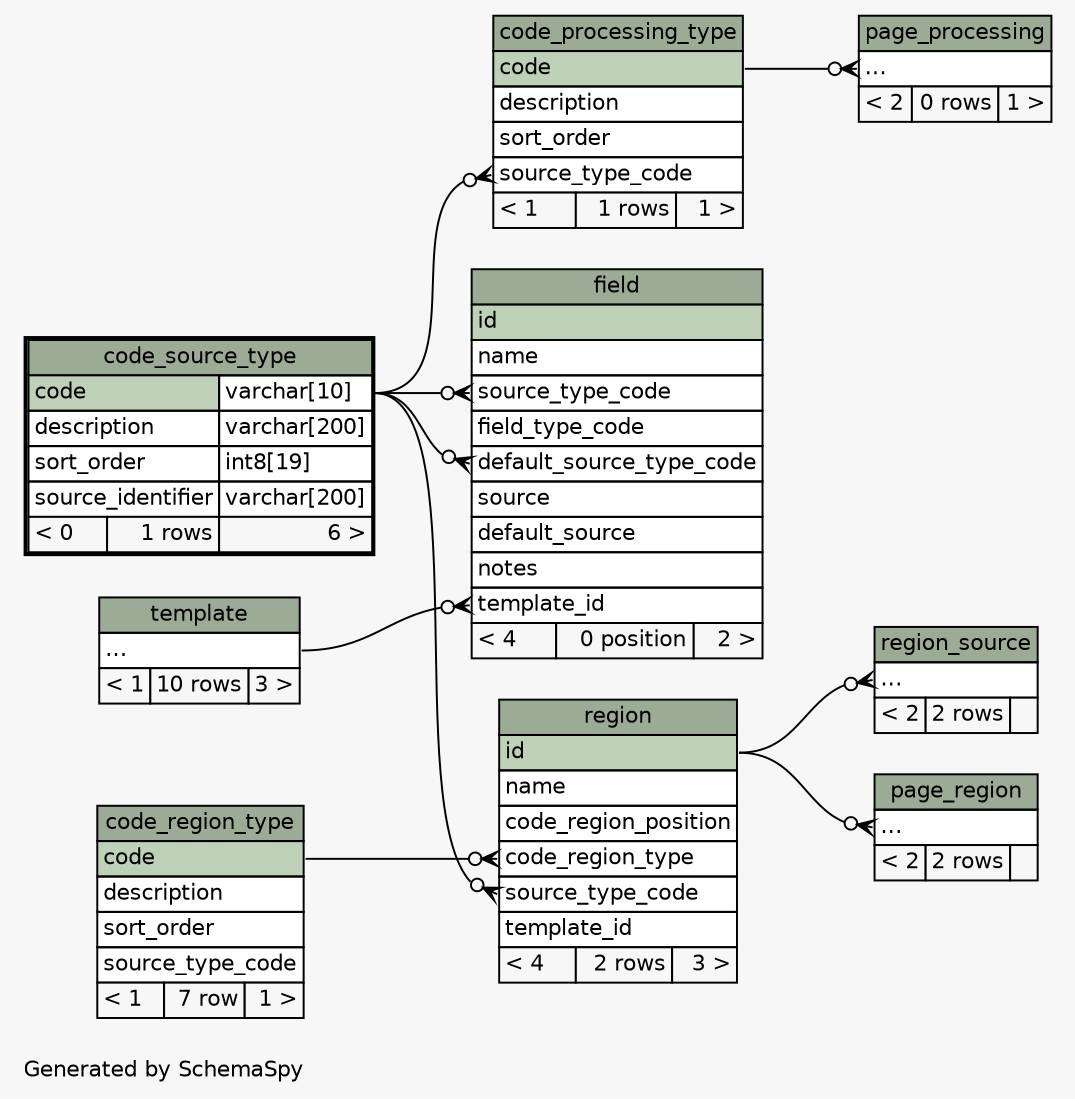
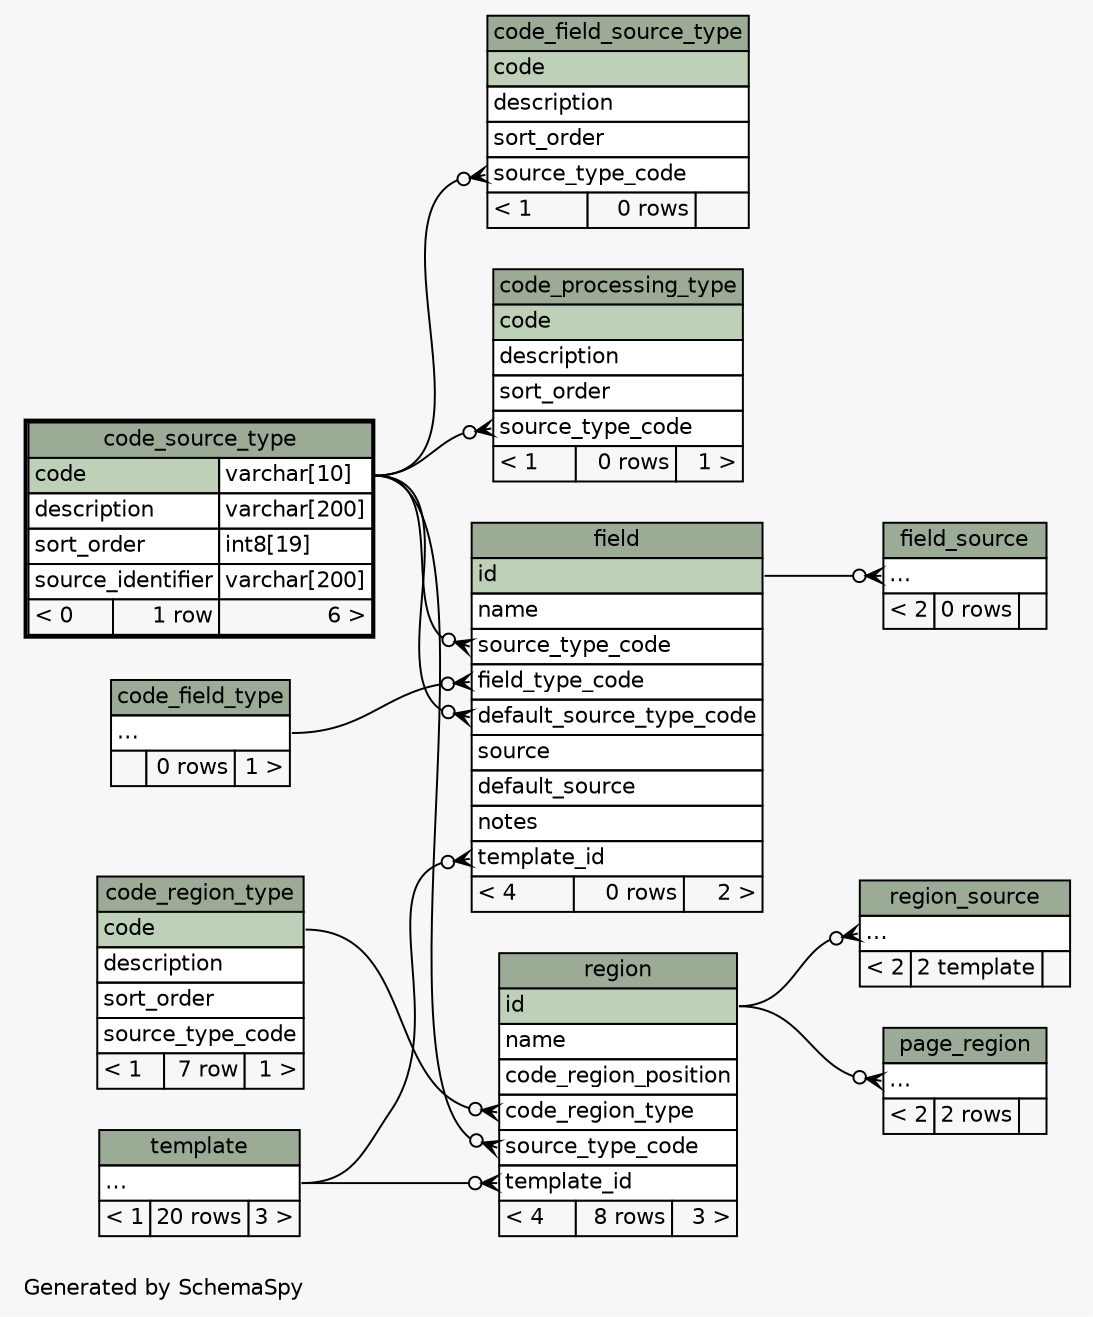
  digraph {
    bgcolor="#f7f7f7"
    fontname=Helvetica
    fontsize=11
    label="\nGenerated by SchemaSpy"
    labeljust=l
    nodesep=0.18
    rankdir=RL
    ranksep=0.46
    node [fontname=Helvetica fontsize=11 shape=plaintext]
    edge [arrowhead=none arrowsize=0.8 arrowtail=crowodot dir=back headport="code.type:e" tailport="source_type_code:w"]
-   n2 [label=<     <TABLE BORDER="2" CELLBORDER="1" CELLSPACING="0" BGCOLOR="#ffffff">       <TR><TD COLSPAN="3" BGCOLOR="#9bab96" ALIGN="CENTER">code_source_type</TD></TR>       <TR><TD PORT="code" COLSPAN="2" BGCOLOR="#bed1b8" ALIGN="LEFT">code</TD><TD PORT="code.type" ALIGN="LEFT">varchar[10]</TD></TR>       <TR><TD PORT="description" COLSPAN="2" ALIGN="LEFT">description</TD><TD PORT="description.type" ALIGN="LEFT">varchar[200]</TD></TR>       <TR><TD PORT="sort_order" COLSPAN="2" ALIGN="LEFT">sort_order</TD><TD PORT="sort_order.type" ALIGN="LEFT">int8[19]</TD></TR>       <TR><TD PORT="source_identifier" COLSPAN="2" ALIGN="LEFT">source_identifier</TD><TD PORT="source_identifier.type" ALIGN="LEFT">varchar[200]</TD></TR>       <TR><TD ALIGN="LEFT" BGCOLOR="#f7f7f7">&lt; 0</TD><TD ALIGN="RIGHT" BGCOLOR="#f7f7f7">1 rows</TD><TD ALIGN="RIGHT" BGCOLOR="#f7f7f7">6 &gt;</TD></TR>     </TABLE>>]
-   n3 [label=<     <TABLE BORDER="0" CELLBORDER="1" CELLSPACING="0" BGCOLOR="#ffffff">       <TR><TD COLSPAN="3" BGCOLOR="#9bab96" ALIGN="CENTER">code_processing_type</TD></TR>       <TR><TD PORT="code" COLSPAN="3" BGCOLOR="#bed1b8" ALIGN="LEFT">code</TD></TR>       <TR><TD PORT="description" COLSPAN="3" ALIGN="LEFT">description</TD></TR>       <TR><TD PORT="sort_order" COLSPAN="3" ALIGN="LEFT">sort_order</TD></TR>       <TR><TD PORT="source_type_code" COLSPAN="3" ALIGN="LEFT">source_type_code</TD></TR>       <TR><TD ALIGN="LEFT" BGCOLOR="#f7f7f7">&lt; 1</TD><TD ALIGN="RIGHT" BGCOLOR="#f7f7f7">1 rows</TD><TD ALIGN="RIGHT" BGCOLOR="#f7f7f7">1 &gt;</TD></TR>     </TABLE>>]
+   n1 [label=<     <TABLE BORDER="0" CELLBORDER="1" CELLSPACING="0" BGCOLOR="#ffffff">       <TR><TD COLSPAN="3" BGCOLOR="#9bab96" ALIGN="CENTER">code_field_source_type</TD></TR>       <TR><TD PORT="code" COLSPAN="3" BGCOLOR="#bed1b8" ALIGN="LEFT">code</TD></TR>       <TR><TD PORT="description" COLSPAN="3" ALIGN="LEFT">description</TD></TR>       <TR><TD PORT="sort_order" COLSPAN="3" ALIGN="LEFT">sort_order</TD></TR>       <TR><TD PORT="source_type_code" COLSPAN="3" ALIGN="LEFT">source_type_code</TD></TR>       <TR><TD ALIGN="LEFT" BGCOLOR="#f7f7f7">&lt; 1</TD><TD ALIGN="RIGHT" BGCOLOR="#f7f7f7">0 rows</TD><TD ALIGN="RIGHT" BGCOLOR="#f7f7f7">  </TD></TR>     </TABLE>>]
+   n2 [label=<     <TABLE BORDER="2" CELLBORDER="1" CELLSPACING="0" BGCOLOR="#ffffff">       <TR><TD COLSPAN="3" BGCOLOR="#9bab96" ALIGN="CENTER">code_source_type</TD></TR>       <TR><TD PORT="code" COLSPAN="2" BGCOLOR="#bed1b8" ALIGN="LEFT">code</TD><TD PORT="code.type" ALIGN="LEFT">varchar[10]</TD></TR>       <TR><TD PORT="description" COLSPAN="2" ALIGN="LEFT">description</TD><TD PORT="description.type" ALIGN="LEFT">varchar[200]</TD></TR>       <TR><TD PORT="sort_order" COLSPAN="2" ALIGN="LEFT">sort_order</TD><TD PORT="sort_order.type" ALIGN="LEFT">int8[19]</TD></TR>       <TR><TD PORT="source_identifier" COLSPAN="2" ALIGN="LEFT">source_identifier</TD><TD PORT="source_identifier.type" ALIGN="LEFT">varchar[200]</TD></TR>       <TR><TD ALIGN="LEFT" BGCOLOR="#f7f7f7">&lt; 0</TD><TD ALIGN="RIGHT" BGCOLOR="#f7f7f7">1 row</TD><TD ALIGN="RIGHT" BGCOLOR="#f7f7f7">6 &gt;</TD></TR>     </TABLE>>]
+   n3 [label=<     <TABLE BORDER="0" CELLBORDER="1" CELLSPACING="0" BGCOLOR="#ffffff">       <TR><TD COLSPAN="3" BGCOLOR="#9bab96" ALIGN="CENTER">code_processing_type</TD></TR>       <TR><TD PORT="code" COLSPAN="3" BGCOLOR="#bed1b8" ALIGN="LEFT">code</TD></TR>       <TR><TD PORT="description" COLSPAN="3" ALIGN="LEFT">description</TD></TR>       <TR><TD PORT="sort_order" COLSPAN="3" ALIGN="LEFT">sort_order</TD></TR>       <TR><TD PORT="source_type_code" COLSPAN="3" ALIGN="LEFT">source_type_code</TD></TR>       <TR><TD ALIGN="LEFT" BGCOLOR="#f7f7f7">&lt; 1</TD><TD ALIGN="RIGHT" BGCOLOR="#f7f7f7">0 rows</TD><TD ALIGN="RIGHT" BGCOLOR="#f7f7f7">1 &gt;</TD></TR>     </TABLE>>]
    n4 [label=<     <TABLE BORDER="0" CELLBORDER="1" CELLSPACING="0" BGCOLOR="#ffffff">       <TR><TD COLSPAN="3" BGCOLOR="#9bab96" ALIGN="CENTER">code_region_type</TD></TR>       <TR><TD PORT="code" COLSPAN="3" BGCOLOR="#bed1b8" ALIGN="LEFT">code</TD></TR>       <TR><TD PORT="description" COLSPAN="3" ALIGN="LEFT">description</TD></TR>       <TR><TD PORT="sort_order" COLSPAN="3" ALIGN="LEFT">sort_order</TD></TR>       <TR><TD PORT="source_type_code" COLSPAN="3" ALIGN="LEFT">source_type_code</TD></TR>       <TR><TD ALIGN="LEFT" BGCOLOR="#f7f7f7">&lt; 1</TD><TD ALIGN="RIGHT" BGCOLOR="#f7f7f7">7 row</TD><TD ALIGN="RIGHT" BGCOLOR="#f7f7f7">1 &gt;</TD></TR>     </TABLE>>]
-   n5 [label=<     <TABLE BORDER="0" CELLBORDER="1" CELLSPACING="0" BGCOLOR="#ffffff">       <TR><TD COLSPAN="3" BGCOLOR="#9bab96" ALIGN="CENTER">field</TD></TR>       <TR><TD PORT="id" COLSPAN="3" BGCOLOR="#bed1b8" ALIGN="LEFT">id</TD></TR>       <TR><TD PORT="name" COLSPAN="3" ALIGN="LEFT">name</TD></TR>       <TR><TD PORT="source_type_code" COLSPAN="3" ALIGN="LEFT">source_type_code</TD></TR>       <TR><TD PORT="field_type_code" COLSPAN="3" ALIGN="LEFT">field_type_code</TD></TR>       <TR><TD PORT="default_source_type_code" COLSPAN="3" ALIGN="LEFT">default_source_type_code</TD></TR>       <TR><TD PORT="source" COLSPAN="3" ALIGN="LEFT">source</TD></TR>       <TR><TD PORT="default_source" COLSPAN="3" ALIGN="LEFT">default_source</TD></TR>       <TR><TD PORT="notes" COLSPAN="3" ALIGN="LEFT">notes</TD></TR>       <TR><TD PORT="template_id" COLSPAN="3" ALIGN="LEFT">template_id</TD></TR>       <TR><TD ALIGN="LEFT" BGCOLOR="#f7f7f7">&lt; 4</TD><TD ALIGN="RIGHT" BGCOLOR="#f7f7f7">0 position</TD><TD ALIGN="RIGHT" BGCOLOR="#f7f7f7">2 &gt;</TD></TR>     </TABLE>>]
-   n7 [label=<     <TABLE BORDER="0" CELLBORDER="1" CELLSPACING="0" BGCOLOR="#ffffff">       <TR><TD COLSPAN="3" BGCOLOR="#9bab96" ALIGN="CENTER">template</TD></TR>       <TR><TD PORT="elipses" COLSPAN="3" ALIGN="LEFT">...</TD></TR>       <TR><TD ALIGN="LEFT" BGCOLOR="#f7f7f7">&lt; 1</TD><TD ALIGN="RIGHT" BGCOLOR="#f7f7f7">10 rows</TD><TD ALIGN="RIGHT" BGCOLOR="#f7f7f7">3 &gt;</TD></TR>     </TABLE>>]
-   n9 [label=<     <TABLE BORDER="0" CELLBORDER="1" CELLSPACING="0" BGCOLOR="#ffffff">       <TR><TD COLSPAN="3" BGCOLOR="#9bab96" ALIGN="CENTER">page_processing</TD></TR>       <TR><TD PORT="elipses" COLSPAN="3" ALIGN="LEFT">...</TD></TR>       <TR><TD ALIGN="LEFT" BGCOLOR="#f7f7f7">&lt; 2</TD><TD ALIGN="RIGHT" BGCOLOR="#f7f7f7">0 rows</TD><TD ALIGN="RIGHT" BGCOLOR="#f7f7f7">1 &gt;</TD></TR>     </TABLE>>]
+   n5 [label=<     <TABLE BORDER="0" CELLBORDER="1" CELLSPACING="0" BGCOLOR="#ffffff">       <TR><TD COLSPAN="3" BGCOLOR="#9bab96" ALIGN="CENTER">field</TD></TR>       <TR><TD PORT="id" COLSPAN="3" BGCOLOR="#bed1b8" ALIGN="LEFT">id</TD></TR>       <TR><TD PORT="name" COLSPAN="3" ALIGN="LEFT">name</TD></TR>       <TR><TD PORT="source_type_code" COLSPAN="3" ALIGN="LEFT">source_type_code</TD></TR>       <TR><TD PORT="field_type_code" COLSPAN="3" ALIGN="LEFT">field_type_code</TD></TR>       <TR><TD PORT="default_source_type_code" COLSPAN="3" ALIGN="LEFT">default_source_type_code</TD></TR>       <TR><TD PORT="source" COLSPAN="3" ALIGN="LEFT">source</TD></TR>       <TR><TD PORT="default_source" COLSPAN="3" ALIGN="LEFT">default_source</TD></TR>       <TR><TD PORT="notes" COLSPAN="3" ALIGN="LEFT">notes</TD></TR>       <TR><TD PORT="template_id" COLSPAN="3" ALIGN="LEFT">template_id</TD></TR>       <TR><TD ALIGN="LEFT" BGCOLOR="#f7f7f7">&lt; 4</TD><TD ALIGN="RIGHT" BGCOLOR="#f7f7f7">0 rows</TD><TD ALIGN="RIGHT" BGCOLOR="#f7f7f7">2 &gt;</TD></TR>     </TABLE>>]
+   n6 [label=<     <TABLE BORDER="0" CELLBORDER="1" CELLSPACING="0" BGCOLOR="#ffffff">       <TR><TD COLSPAN="3" BGCOLOR="#9bab96" ALIGN="CENTER">code_field_type</TD></TR>       <TR><TD PORT="elipses" COLSPAN="3" ALIGN="LEFT">...</TD></TR>       <TR><TD ALIGN="LEFT" BGCOLOR="#f7f7f7">  </TD><TD ALIGN="RIGHT" BGCOLOR="#f7f7f7">0 rows</TD><TD ALIGN="RIGHT" BGCOLOR="#f7f7f7">1 &gt;</TD></TR>     </TABLE>>]
+   n7 [label=<     <TABLE BORDER="0" CELLBORDER="1" CELLSPACING="0" BGCOLOR="#ffffff">       <TR><TD COLSPAN="3" BGCOLOR="#9bab96" ALIGN="CENTER">template</TD></TR>       <TR><TD PORT="elipses" COLSPAN="3" ALIGN="LEFT">...</TD></TR>       <TR><TD ALIGN="LEFT" BGCOLOR="#f7f7f7">&lt; 1</TD><TD ALIGN="RIGHT" BGCOLOR="#f7f7f7">20 rows</TD><TD ALIGN="RIGHT" BGCOLOR="#f7f7f7">3 &gt;</TD></TR>     </TABLE>>]
+   n8 [label=<     <TABLE BORDER="0" CELLBORDER="1" CELLSPACING="0" BGCOLOR="#ffffff">       <TR><TD COLSPAN="3" BGCOLOR="#9bab96" ALIGN="CENTER">field_source</TD></TR>       <TR><TD PORT="elipses" COLSPAN="3" ALIGN="LEFT">...</TD></TR>       <TR><TD ALIGN="LEFT" BGCOLOR="#f7f7f7">&lt; 2</TD><TD ALIGN="RIGHT" BGCOLOR="#f7f7f7">0 rows</TD><TD ALIGN="RIGHT" BGCOLOR="#f7f7f7">  </TD></TR>     </TABLE>>]
    n10 [label=<     <TABLE BORDER="0" CELLBORDER="1" CELLSPACING="0" BGCOLOR="#ffffff">       <TR><TD COLSPAN="3" BGCOLOR="#9bab96" ALIGN="CENTER">page_region</TD></TR>       <TR><TD PORT="elipses" COLSPAN="3" ALIGN="LEFT">...</TD></TR>       <TR><TD ALIGN="LEFT" BGCOLOR="#f7f7f7">&lt; 2</TD><TD ALIGN="RIGHT" BGCOLOR="#f7f7f7">2 rows</TD><TD ALIGN="RIGHT" BGCOLOR="#f7f7f7">  </TD></TR>     </TABLE>>]
-   n11 [label=<     <TABLE BORDER="0" CELLBORDER="1" CELLSPACING="0" BGCOLOR="#ffffff">       <TR><TD COLSPAN="3" BGCOLOR="#9bab96" ALIGN="CENTER">region</TD></TR>       <TR><TD PORT="id" COLSPAN="3" BGCOLOR="#bed1b8" ALIGN="LEFT">id</TD></TR>       <TR><TD PORT="name" COLSPAN="3" ALIGN="LEFT">name</TD></TR>       <TR><TD PORT="code_region_position" COLSPAN="3" ALIGN="LEFT">code_region_position</TD></TR>       <TR><TD PORT="code_region_type" COLSPAN="3" ALIGN="LEFT">code_region_type</TD></TR>       <TR><TD PORT="source_type_code" COLSPAN="3" ALIGN="LEFT">source_type_code</TD></TR>       <TR><TD PORT="template_id" COLSPAN="3" ALIGN="LEFT">template_id</TD></TR>       <TR><TD ALIGN="LEFT" BGCOLOR="#f7f7f7">&lt; 4</TD><TD ALIGN="RIGHT" BGCOLOR="#f7f7f7">2 rows</TD><TD ALIGN="RIGHT" BGCOLOR="#f7f7f7">3 &gt;</TD></TR>     </TABLE>>]
-   n12 [label=<     <TABLE BORDER="0" CELLBORDER="1" CELLSPACING="0" BGCOLOR="#ffffff">       <TR><TD COLSPAN="3" BGCOLOR="#9bab96" ALIGN="CENTER">region_source</TD></TR>       <TR><TD PORT="elipses" COLSPAN="3" ALIGN="LEFT">...</TD></TR>       <TR><TD ALIGN="LEFT" BGCOLOR="#f7f7f7">&lt; 2</TD><TD ALIGN="RIGHT" BGCOLOR="#f7f7f7">2 rows</TD><TD ALIGN="RIGHT" BGCOLOR="#f7f7f7">  </TD></TR>     </TABLE>>]
+   n11 [label=<     <TABLE BORDER="0" CELLBORDER="1" CELLSPACING="0" BGCOLOR="#ffffff">       <TR><TD COLSPAN="3" BGCOLOR="#9bab96" ALIGN="CENTER">region</TD></TR>       <TR><TD PORT="id" COLSPAN="3" BGCOLOR="#bed1b8" ALIGN="LEFT">id</TD></TR>       <TR><TD PORT="name" COLSPAN="3" ALIGN="LEFT">name</TD></TR>       <TR><TD PORT="code_region_position" COLSPAN="3" ALIGN="LEFT">code_region_position</TD></TR>       <TR><TD PORT="code_region_type" COLSPAN="3" ALIGN="LEFT">code_region_type</TD></TR>       <TR><TD PORT="source_type_code" COLSPAN="3" ALIGN="LEFT">source_type_code</TD></TR>       <TR><TD PORT="template_id" COLSPAN="3" ALIGN="LEFT">template_id</TD></TR>       <TR><TD ALIGN="LEFT" BGCOLOR="#f7f7f7">&lt; 4</TD><TD ALIGN="RIGHT" BGCOLOR="#f7f7f7">8 rows</TD><TD ALIGN="RIGHT" BGCOLOR="#f7f7f7">3 &gt;</TD></TR>     </TABLE>>]
+   n12 [label=<     <TABLE BORDER="0" CELLBORDER="1" CELLSPACING="0" BGCOLOR="#ffffff">       <TR><TD COLSPAN="3" BGCOLOR="#9bab96" ALIGN="CENTER">region_source</TD></TR>       <TR><TD PORT="elipses" COLSPAN="3" ALIGN="LEFT">...</TD></TR>       <TR><TD ALIGN="LEFT" BGCOLOR="#f7f7f7">&lt; 2</TD><TD ALIGN="RIGHT" BGCOLOR="#f7f7f7">2 template</TD><TD ALIGN="RIGHT" BGCOLOR="#f7f7f7">  </TD></TR>     </TABLE>>]
+   n1 -> n2
    n3 -> n2
    n5 -> n2 [tailport="default_source_type_code:w"]
    n5 -> n2
+   n5 -> n6 [headport="elipses:e" tailport="field_type_code:w"]
    n5 -> n7 [headport="elipses:e" tailport="template_id:w"]
-   n9 -> n3 [headport="code:e" tailport="elipses:w"]
+   n8 -> n5 [headport="id:e" tailport="elipses:w"]
    n10 -> n11 [headport="id:e" tailport="elipses:w"]
    n11 -> n2
    n11 -> n4 [headport="code:e" tailport="code_region_type:w"]
+   n11 -> n7 [headport="elipses:e" tailport="template_id:w"]
    n12 -> n11 [headport="id:e" tailport="elipses:w"]
  }
